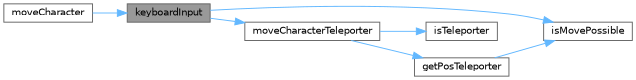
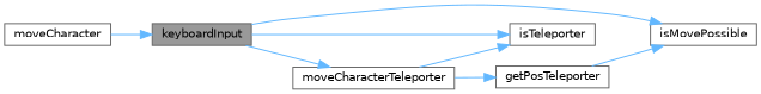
  digraph {
    rankdir=LR
    node [color=grey40 fillcolor=white fontname=Helvetica fontsize=10 shape=box style=filled]
    edge [color=steelblue1 fontname=Helvetica fontsize=10 labelfontname=Helvetica labelfontsize=10 style=solid]
    n1 [color=gray40 fillcolor=grey60 fontcolor=black height=0.2 label=keyboardInput width=0.4]
    n2 [height=0.2 label=isMovePossible width=0.4]
    n3 [height=0.2 label=isTeleporter width=0.4]
    n4 [height=0.2 label=moveCharacterTeleporter width=0.4]
    n5 [height=0.2 label=moveCharacter width=0.4]
    n6 [height=0.2 label=getPosTeleporter width=0.4]
    n1 -> n2
+   n1 -> n3
    n1 -> n4
    n4 -> n3
    n4 -> n6
    n5 -> n1
    n6 -> n2
  }
